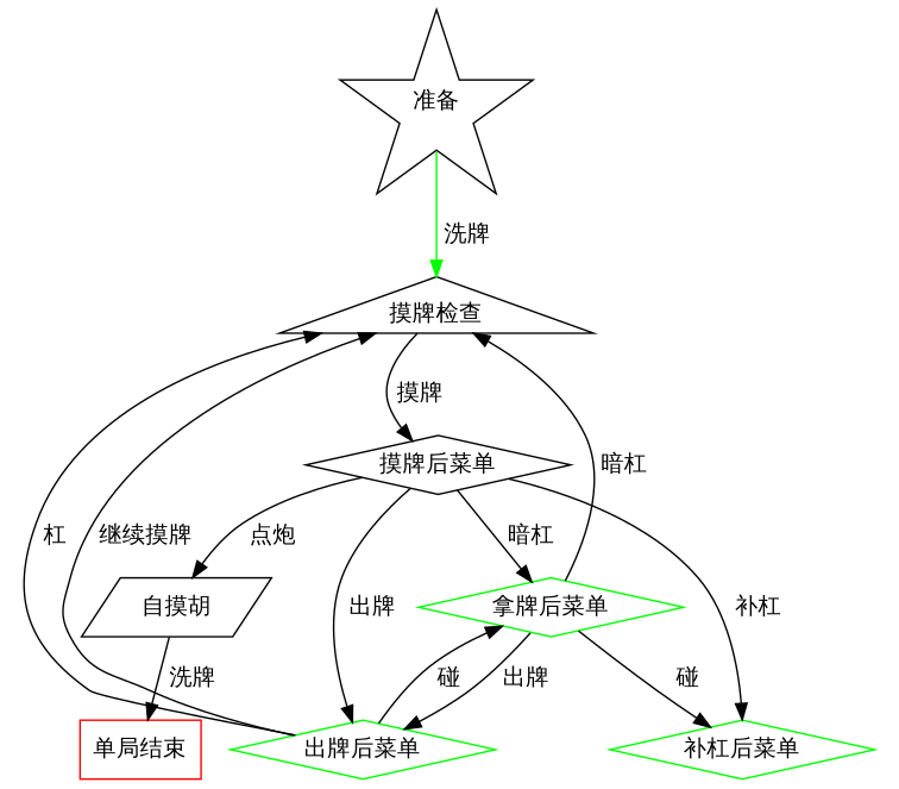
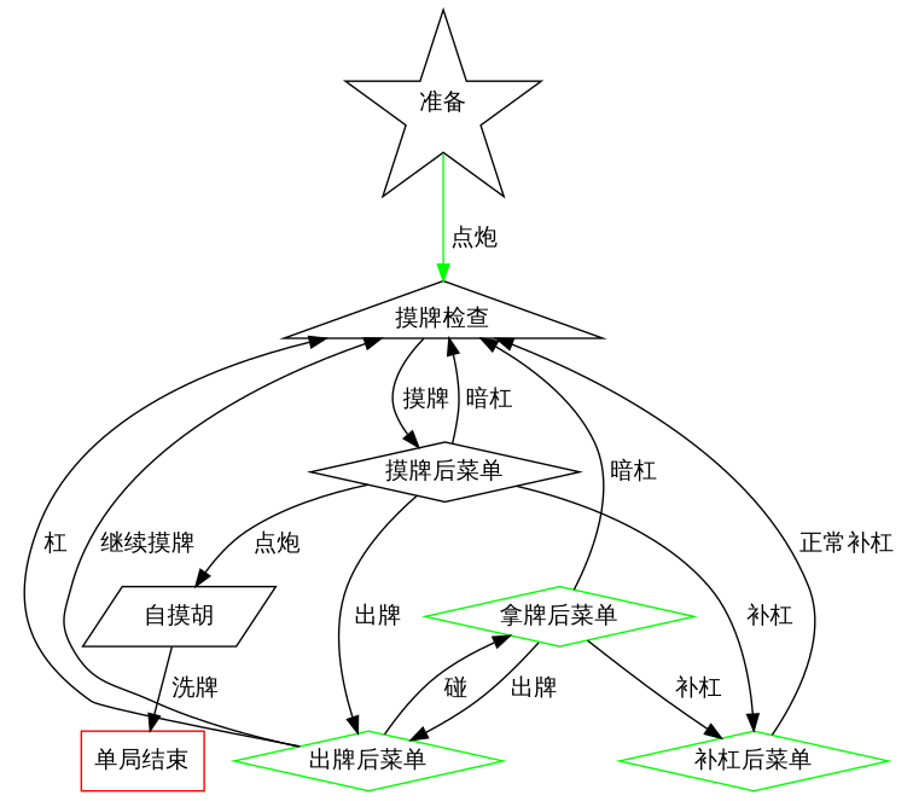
  digraph {
    node [color=green shape=diamond]
    "准备" [color=black shape=star]
    "摸牌检查" [shape=triangle color=""]
    "摸牌后菜单" [color=black]
    "出牌后菜单"
    "补杠后菜单"
    "自摸胡" [shape=parallelogram color=""]
    "拿牌后菜单"
    "单局结束" [color=red shape=rect]
-   "准备" -> "摸牌检查" [color=green headport=n label=" 洗牌 " tailport=s]
+   "准备" -> "摸牌检查" [color=green headport=n label=" 点炮 " tailport=s]
    "摸牌检查" -> "摸牌后菜单" [label=" 摸牌 "]
-   "摸牌后菜单" -> "拿牌后菜单" [label=" 暗杠 "]
+   "摸牌后菜单" -> "摸牌检查" [label=" 暗杠 "]
    "摸牌后菜单" -> "出牌后菜单" [label=" 出牌 "]
    "摸牌后菜单" -> "补杠后菜单" [label=" 补杠 "]
    "摸牌后菜单" -> "自摸胡" [label=" 点炮 "]
    "出牌后菜单" -> "摸牌检查" [label=" 继续摸牌 "]
    "出牌后菜单" -> "摸牌检查" [label=" 杠 "]
    "出牌后菜单" -> "拿牌后菜单" [label=" 碰 "]
+   "补杠后菜单" -> "摸牌检查" [label=" 正常补杠 "]
    "自摸胡" -> "单局结束" [label=" 洗牌 "]
    "拿牌后菜单" -> "摸牌检查" [label=" 暗杠 "]
    "拿牌后菜单" -> "出牌后菜单" [label=" 出牌 "]
-   "拿牌后菜单" -> "补杠后菜单" [label=" 碰 "]
+   "拿牌后菜单" -> "补杠后菜单" [label=" 补杠 "]
  }
